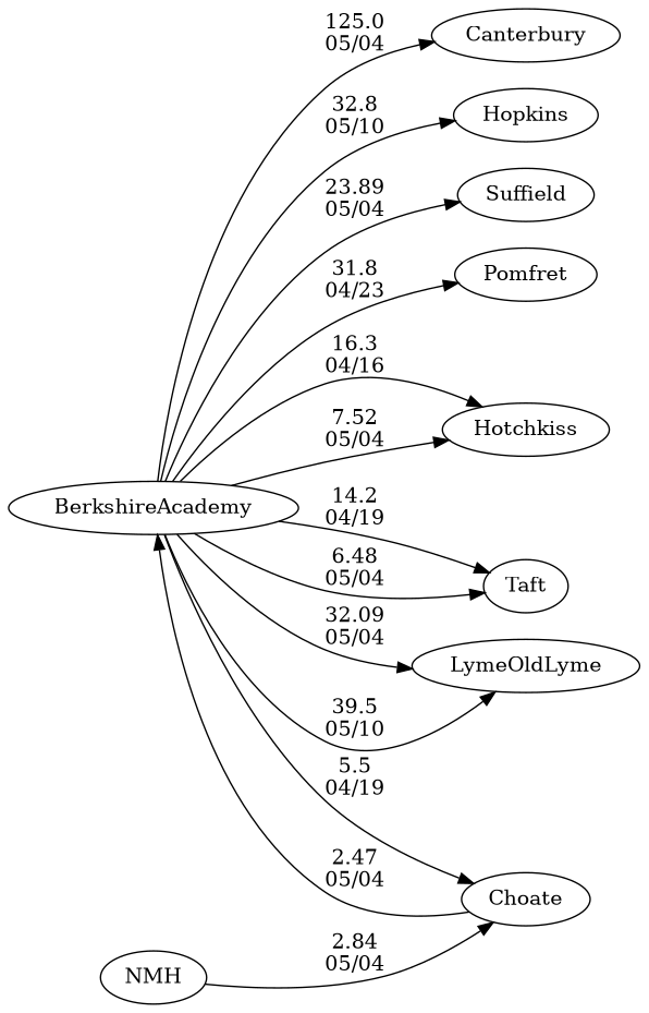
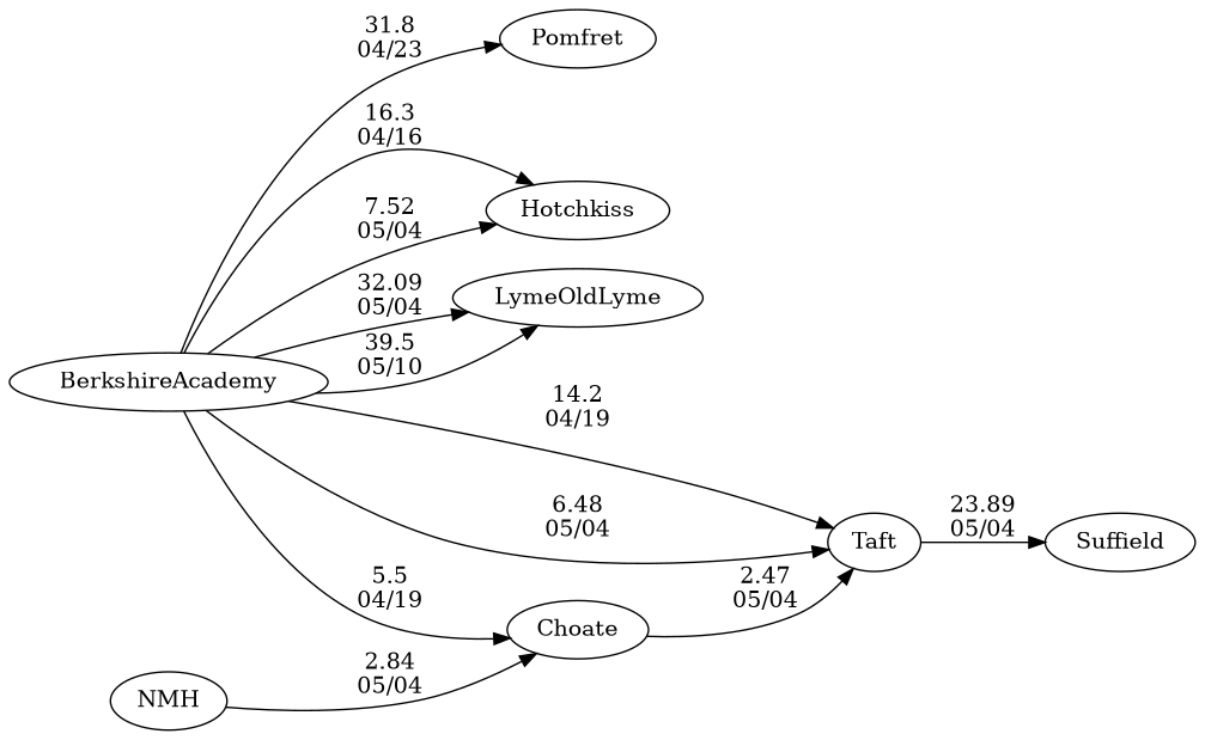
  digraph {
    rankdir=LR
    edge [random=random weight=68]
    BerkshireAcademy
-   Hopkins
    Suffield
    Pomfret
    Hotchkiss
    Choate
-   Canterbury
    Taft
    LymeOldLyme
    NMH
-   BerkshireAcademy -> Hopkins [label="32.8\n05/10"]
-   BerkshireAcademy -> Suffield [label="23.89\n05/04" weight=77]
+   Taft -> Suffield [label="23.89\n05/04" weight=77]
    BerkshireAcademy -> Pomfret [label="31.8\n04/23" weight=69]
    BerkshireAcademy -> Hotchkiss [label="16.3\n04/16" weight=84]
    BerkshireAcademy -> Hotchkiss [label="7.52\n05/04" weight=93]
    BerkshireAcademy -> Choate [label="5.5\n04/19" weight=95]
-   BerkshireAcademy -> Canterbury [label="125.0\n05/04" weight=-25]
    BerkshireAcademy -> Taft [label="14.2\n04/19" weight=86]
    BerkshireAcademy -> Taft [label="6.48\n05/04" weight=94]
    BerkshireAcademy -> LymeOldLyme [label="39.5\n05/10" weight=61]
    BerkshireAcademy -> LymeOldLyme [label="32.09\n05/04"]
-   Choate -> BerkshireAcademy [label="2.47\n05/04" weight=98]
+   Choate -> Taft [label="2.47\n05/04" weight=98]
    NMH -> Choate [label="2.84\n05/04" weight=98]
  }
